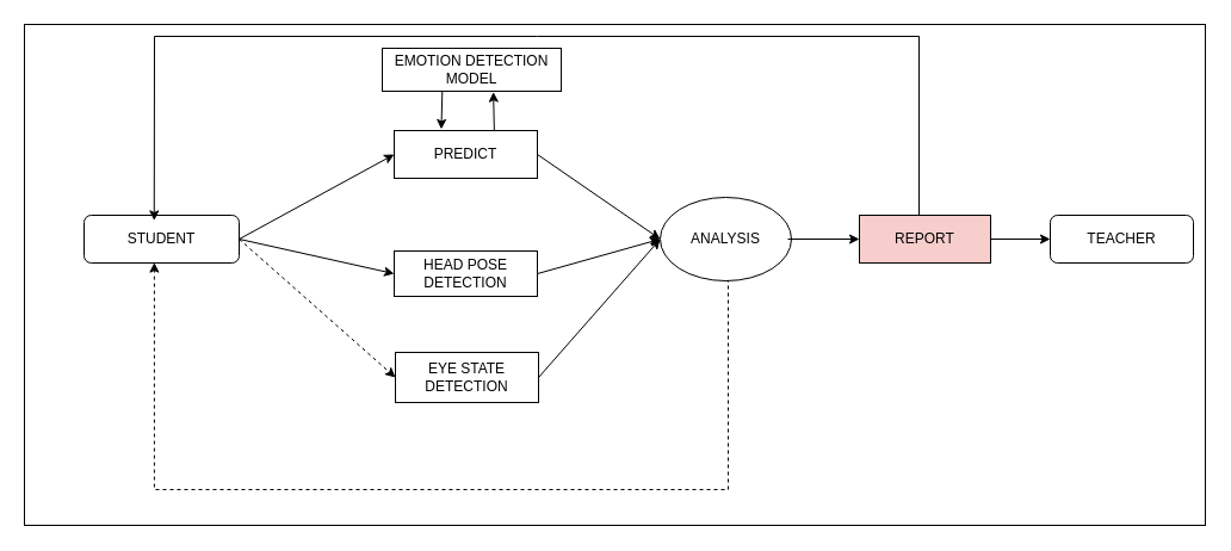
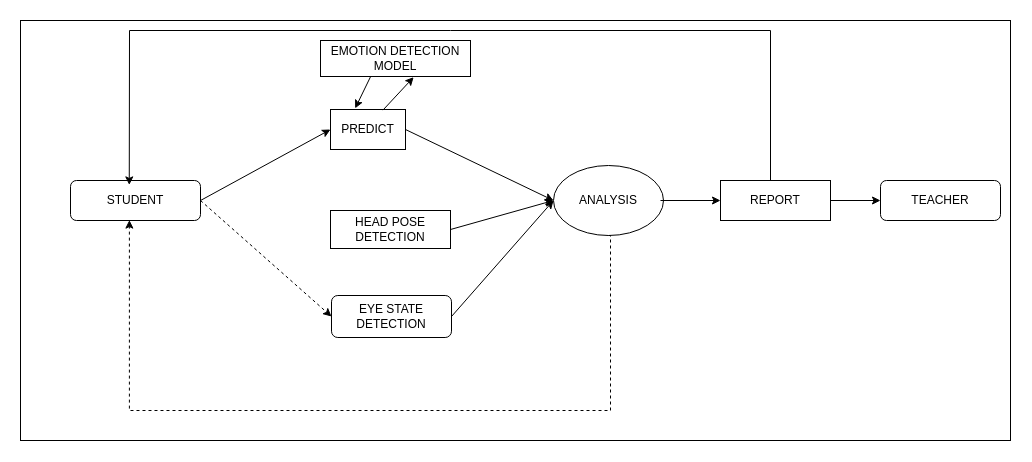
  <mxCell id="0" />
  <mxCell id="1" parent="0" />
  <mxCell id="2" value="" style="rounded=0;whiteSpace=wrap;html=1;" parent="1" vertex="1"><mxGeometry x="20" y="20" width="990" height="420" as="geometry" /></mxCell>
  <mxCell id="3" value="STUDENT" style="whiteSpace=wrap;html=1;labelBackgroundColor=none;rounded=1;" parent="1" vertex="1"><mxGeometry x="70" y="180" width="130" height="40" as="geometry" /></mxCell>
- <mxCell id="4" value="PREDICT" style="rounded=0;whiteSpace=wrap;html=1;" parent="1" vertex="1"><mxGeometry x="330" y="109" width="120" height="40" as="geometry" /></mxCell>
+ <mxCell id="4" value="PREDICT" style="rounded=0;whiteSpace=wrap;html=1;" parent="1" vertex="1"><mxGeometry x="330" y="109" width="75" height="40" as="geometry" /></mxCell>
  <mxCell id="5" value="HEAD POSE DETECTION" style="rounded=0;whiteSpace=wrap;html=1;" parent="1" vertex="1"><mxGeometry x="330" y="210" width="120" height="38" as="geometry" /></mxCell>
- <mxCell id="6" value="" style="endArrow=classic;html=1;rounded=0;entryX=0;entryY=0.5;entryDx=0;entryDy=0;exitX=1;exitY=0.5;exitDx=0;exitDy=0;" parent="1" source="3" target="5" edge="1"><mxGeometry width="50" height="50" relative="1" as="geometry"><mxPoint x="210" y="200" as="sourcePoint" /><mxPoint x="260" y="150" as="targetPoint" /></mxGeometry></mxCell>
  <mxCell id="7" value="" style="endArrow=classic;html=1;rounded=0;entryX=0;entryY=0.5;entryDx=0;entryDy=0;exitX=1;exitY=0.5;exitDx=0;exitDy=0;" parent="1" source="3" target="4" edge="1"><mxGeometry width="50" height="50" relative="1" as="geometry"><mxPoint x="220" y="180" as="sourcePoint" /><mxPoint x="340" y="300" as="targetPoint" /></mxGeometry></mxCell>
  <mxCell id="8" value="ANALYSIS" style="ellipse;whiteSpace=wrap;html=1;" parent="1" vertex="1"><mxGeometry x="553" y="165" width="110" height="70" as="geometry" /></mxCell>
  <mxCell id="9" style="edgeStyle=orthogonalEdgeStyle;rounded=0;orthogonalLoop=1;jettySize=auto;html=1;entryX=0.453;entryY=0.99;entryDx=0;entryDy=0;exitX=0.5;exitY=1;exitDx=0;exitDy=0;entryPerimeter=0;dashed=1;" parent="1" source="8" target="3" edge="1"><mxGeometry relative="1" as="geometry"><mxPoint x="120" y="235" as="targetPoint" /><mxPoint x="610" y="255" as="sourcePoint" /><Array as="points"><mxPoint x="610" y="235" /><mxPoint x="610" y="410" /><mxPoint x="129" y="410" /></Array></mxGeometry></mxCell>
- <mxCell id="10" value="REPORT" style="rounded=0;whiteSpace=wrap;html=1;fillColor=#f8cecc;" parent="1" vertex="1"><mxGeometry x="720" y="180" width="110" height="40" as="geometry" /></mxCell>
+ <mxCell id="10" value="REPORT" style="rounded=0;whiteSpace=wrap;html=1;" parent="1" vertex="1"><mxGeometry x="720" y="180" width="110" height="40" as="geometry" /></mxCell>
  <mxCell id="11" value="TEACHER" style="whiteSpace=wrap;html=1;rounded=1;" parent="1" vertex="1"><mxGeometry x="880" y="180" width="120" height="40" as="geometry" /></mxCell>
  <mxCell id="12" value="" style="endArrow=classic;html=1;rounded=0;entryX=0;entryY=0.5;entryDx=0;entryDy=0;exitX=1;exitY=0.5;exitDx=0;exitDy=0;" parent="1" source="4" target="8" edge="1"><mxGeometry width="50" height="50" relative="1" as="geometry"><mxPoint x="450" y="80" as="sourcePoint" /><mxPoint x="580" y="-40" as="targetPoint" /></mxGeometry></mxCell>
  <mxCell id="13" value="" style="endArrow=classic;html=1;rounded=0;entryX=0;entryY=0.5;entryDx=0;entryDy=0;exitX=1;exitY=0.5;exitDx=0;exitDy=0;" parent="1" source="5" target="8" edge="1"><mxGeometry width="50" height="50" relative="1" as="geometry"><mxPoint x="450" y="320" as="sourcePoint" /><mxPoint x="580" y="200" as="targetPoint" /></mxGeometry></mxCell>
  <mxCell id="14" value="" style="endArrow=classic;html=1;rounded=0;entryX=0;entryY=0.5;entryDx=0;entryDy=0;" parent="1" target="10" edge="1"><mxGeometry width="50" height="50" relative="1" as="geometry"><mxPoint x="660" y="200" as="sourcePoint" /><mxPoint x="780" y="80" as="targetPoint" /></mxGeometry></mxCell>
  <mxCell id="15" value="" style="endArrow=classic;html=1;rounded=0;entryX=0;entryY=0.5;entryDx=0;entryDy=0;exitX=1;exitY=0.5;exitDx=0;exitDy=0;" parent="1" target="11" edge="1"><mxGeometry width="50" height="50" relative="1" as="geometry"><mxPoint x="830" y="200" as="sourcePoint" /><mxPoint x="960" y="80" as="targetPoint" /></mxGeometry></mxCell>
  <mxCell id="16" value="EMOTION DETECTION MODEL" style="rounded=0;whiteSpace=wrap;html=1;labelBackgroundColor=none;" parent="1" vertex="1"><mxGeometry x="320" y="40" width="150" height="36" as="geometry" /></mxCell>
- <mxCell id="17" value="EYE STATE DETECTION" style="rounded=0;whiteSpace=wrap;html=1;labelBackgroundColor=none;" parent="1" vertex="1"><mxGeometry x="331" y="295" width="120" height="42" as="geometry" /></mxCell>
+ <mxCell id="17" value="EYE STATE DETECTION" style="whiteSpace=wrap;html=1;labelBackgroundColor=none;rounded=1;" parent="1" vertex="1"><mxGeometry x="331" y="295" width="120" height="42" as="geometry" /></mxCell>
  <mxCell id="18" value="" style="endArrow=classic;html=1;rounded=0;entryX=0.329;entryY=-0.028;entryDx=0;entryDy=0;entryPerimeter=0;exitX=0.293;exitY=0.953;exitDx=0;exitDy=0;exitPerimeter=0;" parent="1" target="4" edge="1"><mxGeometry width="50" height="50" relative="1" as="geometry"><mxPoint x="370.3" y="75.67" as="sourcePoint" /><mxPoint x="371.16" y="100" as="targetPoint" /></mxGeometry></mxCell>
  <mxCell id="19" value="" style="endArrow=classic;html=1;rounded=0;entryX=0.621;entryY=1.018;entryDx=0;entryDy=0;exitX=0.699;exitY=0.016;exitDx=0;exitDy=0;exitPerimeter=0;entryPerimeter=0;" parent="1" source="4" target="16" edge="1"><mxGeometry width="50" height="50" relative="1" as="geometry"><mxPoint x="415" y="106" as="sourcePoint" /><mxPoint x="415" y="76" as="targetPoint" /></mxGeometry></mxCell>
  <mxCell id="20" value="" style="endArrow=classic;html=1;rounded=0;entryX=0.452;entryY=0.11;entryDx=0;entryDy=0;entryPerimeter=0;" parent="1" target="3" edge="1"><mxGeometry width="50" height="50" relative="1" as="geometry"><mxPoint x="770" y="180" as="sourcePoint" /><mxPoint x="120.05" y="168.8" as="targetPoint" /><Array as="points"><mxPoint x="770" y="30" /><mxPoint x="450" y="30" /><mxPoint x="129" y="30" /></Array></mxGeometry></mxCell>
  <mxCell id="21" value="&lt;font color=&quot;#ffffff&quot; style=&quot;font-size: 9px;&quot;&gt;CAMERA&lt;/font&gt;" style="text;html=1;align=center;verticalAlign=middle;resizable=0;points=[];autosize=1;rotation=-30;fontSize=9;" parent="1" vertex="1"><mxGeometry x="225" y="145" width="60" height="20" as="geometry" /></mxCell>
  <mxCell id="22" value="&lt;font color=&quot;#ffffff&quot;&gt;OUTPUT&lt;/font&gt;" style="text;html=1;align=center;verticalAlign=middle;resizable=0;points=[];autosize=1;rotation=30;fontSize=9;" parent="1" vertex="1"><mxGeometry x="469" y="137" width="60" height="20" as="geometry" /></mxCell>
  <mxCell id="23" value="&lt;font color=&quot;#ffffff&quot;&gt;OUTPUT&lt;/font&gt;" style="text;html=1;align=center;verticalAlign=middle;resizable=0;points=[];autosize=1;rotation=-41;fontSize=9;" parent="1" vertex="1"><mxGeometry x="469" y="245" width="60" height="20" as="geometry" /></mxCell>
  <mxCell id="24" value="" style="endArrow=classic;html=1;rounded=0;exitX=1;exitY=0.5;exitDx=0;exitDy=0;entryX=0;entryY=0.5;entryDx=0;entryDy=0;dashed=1;" parent="1" source="3" target="17" edge="1"><mxGeometry width="50" height="50" relative="1" as="geometry"><mxPoint x="330" y="280" as="sourcePoint" /><mxPoint x="380" y="230" as="targetPoint" /></mxGeometry></mxCell>
  <mxCell id="25" value="" style="endArrow=classic;html=1;rounded=0;exitX=1;exitY=0.5;exitDx=0;exitDy=0;entryX=0;entryY=0.5;entryDx=0;entryDy=0;" parent="1" source="17" target="8" edge="1"><mxGeometry width="50" height="50" relative="1" as="geometry"><mxPoint x="465" y="349" as="sourcePoint" /><mxPoint x="529" y="300" as="targetPoint" /><Array as="points" /></mxGeometry></mxCell>
  <mxCell id="26" value="&lt;font color=&quot;#ffffff&quot; style=&quot;font-size: 9px;&quot;&gt;CAMERA&lt;/font&gt;" style="text;html=1;align=center;verticalAlign=middle;resizable=0;points=[];autosize=1;rotation=15;fontSize=9;" parent="1" vertex="1"><mxGeometry x="250" y="220" width="60" height="20" as="geometry" /></mxCell>
  <mxCell id="27" value="&lt;font color=&quot;#ffffff&quot; style=&quot;font-size: 9px;&quot;&gt;CAMERA&lt;/font&gt;" style="text;html=1;align=center;verticalAlign=middle;resizable=0;points=[];autosize=1;rotation=50;fontSize=9;" parent="1" vertex="1"><mxGeometry x="229" y="261" width="60" height="20" as="geometry" /></mxCell>
